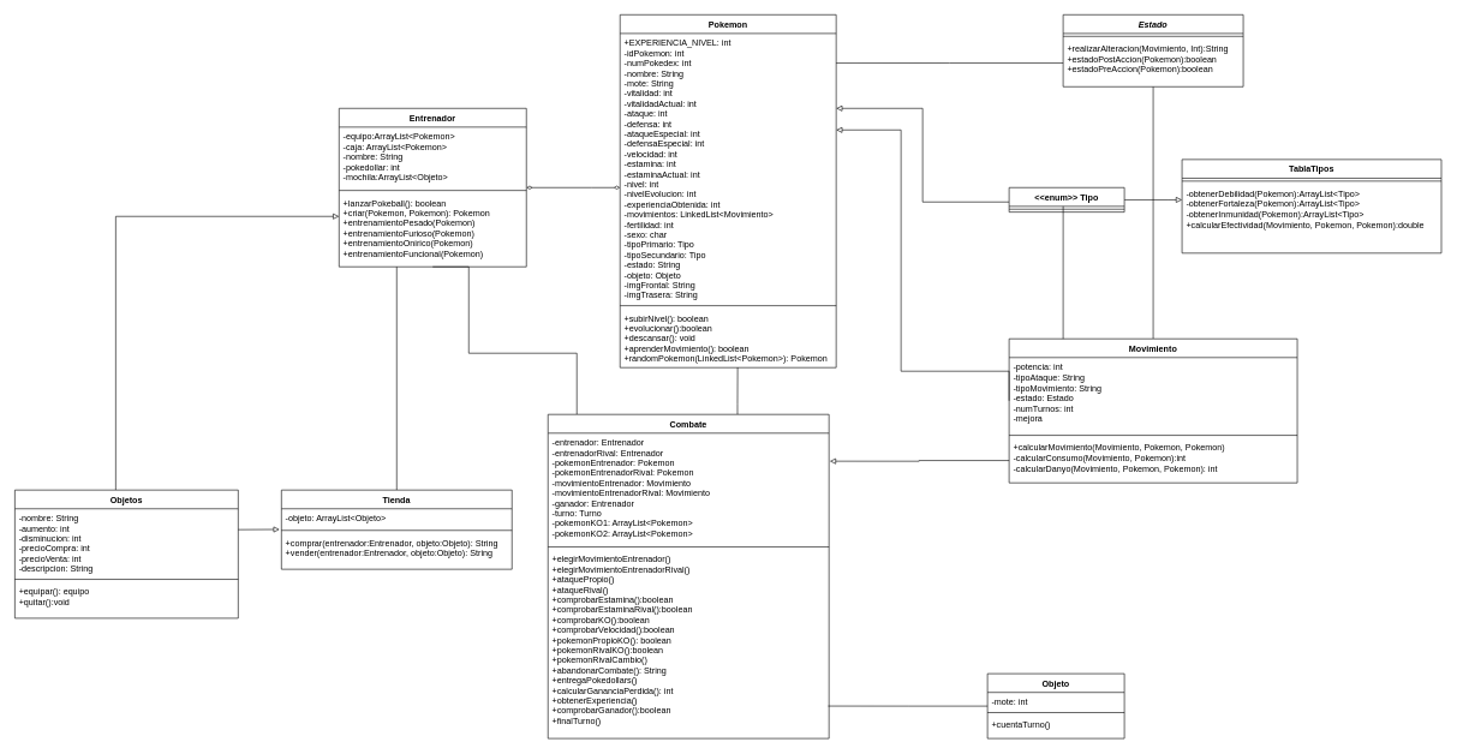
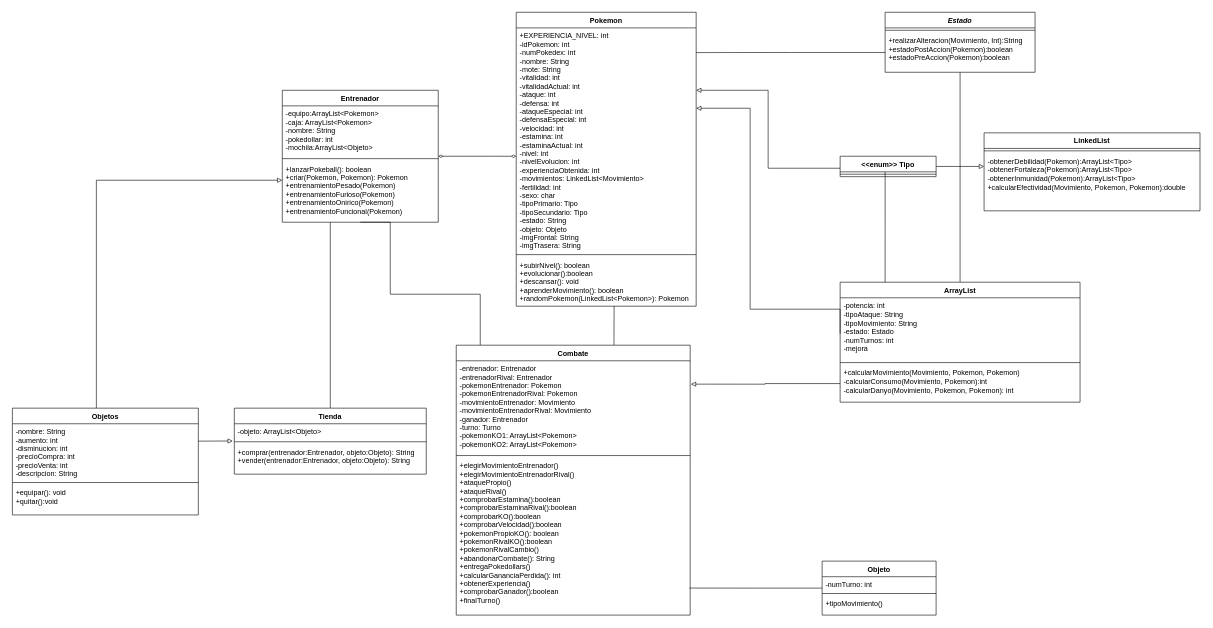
  <mxCell id="0" />
  <mxCell id="1" parent="0" />
  <mxCell id="2" value="Pokemon" style="swimlane;fontStyle=1;align=center;verticalAlign=top;childLayout=stackLayout;horizontal=1;startSize=26;horizontalStack=0;resizeParent=1;resizeParentMax=0;resizeLast=0;collapsible=1;marginBottom=0;" parent="1" vertex="1"><mxGeometry x="860" y="20" width="300" height="490" as="geometry" /></mxCell>
  <mxCell id="3" value="+EXPERIENCIA_NIVEL: int&#10;-idPokemon: int&#10;-numPokedex: int&#10;-nombre: String&#10;-mote: String&#10;-vitalidad: int&#10;-vitalidadActual: int&#10;-ataque: int&#10;-defensa: int&#10;-ataqueEspecial: int&#10;-defensaEspecial: int&#10;-velocidad: int&#10;-estamina: int&#10;-estaminaActual: int&#10;-nivel: int&#10;-nivelEvolucion: int&#10;-experienciaObtenida: int&#10;-movimientos: LinkedList&lt;Movimiento&gt;&#10;-fertilidad: int&#10;-sexo: char&#10;-tipoPrimario: Tipo&#10;-tipoSecundario: Tipo&#10;-estado: String&#10;-objeto: Objeto&#10;-imgFrontal: String&#10;-imgTrasera: String" style="text;strokeColor=none;fillColor=none;align=left;verticalAlign=top;spacingLeft=4;spacingRight=4;overflow=hidden;rotatable=0;points=[[0,0.5],[1,0.5]];portConstraint=eastwest;" parent="2" vertex="1"><mxGeometry y="26" width="300" height="374" as="geometry" /></mxCell>
  <mxCell id="4" value="" style="line;strokeWidth=1;fillColor=none;align=left;verticalAlign=middle;spacingTop=-1;spacingLeft=3;spacingRight=3;rotatable=0;labelPosition=right;points=[];portConstraint=eastwest;strokeColor=inherit;" parent="2" vertex="1"><mxGeometry y="400" width="300" height="8" as="geometry" /></mxCell>
  <mxCell id="5" value="+subirNivel(): boolean&#10;+evolucionar():boolean&#10;+descansar(): void&#10;+aprenderMovimiento(): boolean&#10;+randomPokemon(LinkedList&lt;Pokemon&gt;): Pokemon" style="text;strokeColor=none;fillColor=none;align=left;verticalAlign=top;spacingLeft=4;spacingRight=4;overflow=hidden;rotatable=0;points=[[0,0.5],[1,0.5]];portConstraint=eastwest;" parent="2" vertex="1"><mxGeometry y="408" width="300" height="82" as="geometry" /></mxCell>
  <mxCell id="6" style="rounded=0;orthogonalLoop=1;jettySize=auto;html=1;edgeStyle=orthogonalEdgeStyle;startArrow=diamondThin;startFill=0;endArrow=diamondThin;endFill=0;" parent="1" source="7" target="3" edge="1"><mxGeometry relative="1" as="geometry"><Array as="points"><mxPoint x="820" y="260" /><mxPoint x="820" y="260" /></Array></mxGeometry></mxCell>
  <mxCell id="7" value="Entrenador" style="swimlane;fontStyle=1;align=center;verticalAlign=top;childLayout=stackLayout;horizontal=1;startSize=26;horizontalStack=0;resizeParent=1;resizeParentMax=0;resizeLast=0;collapsible=1;marginBottom=0;" parent="1" vertex="1"><mxGeometry x="470" y="150" width="260" height="220" as="geometry" /></mxCell>
  <mxCell id="8" value="-equipo:ArrayList&lt;Pokemon&gt;&#10;-caja: ArrayList&lt;Pokemon&gt;&#10;-nombre: String&#10;-pokedollar: int&#10;-mochila:ArrayList&lt;Objeto&gt;&#10;&#10;" style="text;strokeColor=none;fillColor=none;align=left;verticalAlign=top;spacingLeft=4;spacingRight=4;overflow=hidden;rotatable=0;points=[[0,0.5],[1,0.5]];portConstraint=eastwest;" parent="7" vertex="1"><mxGeometry y="26" width="260" height="84" as="geometry" /></mxCell>
  <mxCell id="9" value="" style="line;strokeWidth=1;fillColor=none;align=left;verticalAlign=middle;spacingTop=-1;spacingLeft=3;spacingRight=3;rotatable=0;labelPosition=right;points=[];portConstraint=eastwest;strokeColor=inherit;" parent="7" vertex="1"><mxGeometry y="110" width="260" height="8" as="geometry" /></mxCell>
  <mxCell id="10" value="+lanzarPokeball(): boolean&#10;+criar(Pokemon, Pokemon): Pokemon&#10;+entrenamientoPesado(Pokemon)&#10;+entrenamientoFurioso(Pokemon)&#10;+entrenamientoOnirico(Pokemon)&#10;+entrenamientoFuncional(Pokemon)" style="text;strokeColor=none;fillColor=none;align=left;verticalAlign=top;spacingLeft=4;spacingRight=4;overflow=hidden;rotatable=0;points=[[0,0.5],[1,0.5]];portConstraint=eastwest;" parent="7" vertex="1"><mxGeometry y="118" width="260" height="102" as="geometry" /></mxCell>
  <mxCell id="11" style="edgeStyle=orthogonalEdgeStyle;rounded=0;orthogonalLoop=1;jettySize=auto;html=1;startArrow=none;startFill=0;endArrow=block;endFill=0;exitX=0;exitY=0.577;exitDx=0;exitDy=0;exitPerimeter=0;" parent="1" source="44" target="3" edge="1"><mxGeometry relative="1" as="geometry"><Array as="points"><mxPoint x="1400" y="515" /><mxPoint x="1250" y="515" /><mxPoint x="1250" y="180" /></Array><mxPoint x="1420" y="556" as="sourcePoint" /></mxGeometry></mxCell>
  <mxCell id="12" style="edgeStyle=orthogonalEdgeStyle;rounded=0;orthogonalLoop=1;jettySize=auto;html=1;startArrow=none;startFill=0;endArrow=block;endFill=0;" parent="1" source="40" target="3" edge="1"><mxGeometry relative="1" as="geometry"><Array as="points"><mxPoint x="1280" y="280" /><mxPoint x="1280" y="150" /></Array></mxGeometry></mxCell>
  <mxCell id="13" style="edgeStyle=orthogonalEdgeStyle;rounded=0;orthogonalLoop=1;jettySize=auto;html=1;entryX=0.5;entryY=1;entryDx=0;entryDy=0;entryPerimeter=0;startArrow=none;startFill=0;endArrow=none;endFill=0;" parent="1" source="15" target="10" edge="1"><mxGeometry relative="1" as="geometry"><Array as="points"><mxPoint x="800" y="490" /><mxPoint x="650" y="490" /><mxPoint x="650" y="370" /></Array></mxGeometry></mxCell>
  <mxCell id="14" style="edgeStyle=orthogonalEdgeStyle;rounded=0;orthogonalLoop=1;jettySize=auto;html=1;entryX=0.544;entryY=0.997;entryDx=0;entryDy=0;entryPerimeter=0;startArrow=none;startFill=0;endArrow=none;endFill=0;" parent="1" source="15" target="5" edge="1"><mxGeometry relative="1" as="geometry"><Array as="points"><mxPoint x="1023" y="560" /><mxPoint x="1023" y="560" /></Array></mxGeometry></mxCell>
  <mxCell id="15" value="Combate" style="swimlane;fontStyle=1;align=center;verticalAlign=top;childLayout=stackLayout;horizontal=1;startSize=26;horizontalStack=0;resizeParent=1;resizeParentMax=0;resizeLast=0;collapsible=1;marginBottom=0;" parent="1" vertex="1"><mxGeometry x="760" y="575" width="390" height="450" as="geometry" /></mxCell>
  <mxCell id="16" value="-entrenador: Entrenador&#10;-entrenadorRival: Entrenador&#10;-pokemonEntrenador: Pokemon&#10;-pokemonEntrenadorRival: Pokemon&#10;-movimientoEntrenador: Movimiento&#10;-movimientoEntrenadorRival: Movimiento&#10;-ganador: Entrenador&#10;-turno: Turno&#10;-pokemonKO1: ArrayList&lt;Pokemon&gt;&#10;-pokemonKO2: ArrayList&lt;Pokemon&gt;" style="text;strokeColor=none;fillColor=none;align=left;verticalAlign=top;spacingLeft=4;spacingRight=4;overflow=hidden;rotatable=0;points=[[0,0.5],[1,0.5]];portConstraint=eastwest;" parent="15" vertex="1"><mxGeometry y="26" width="390" height="154" as="geometry" /></mxCell>
  <mxCell id="17" value="" style="line;strokeWidth=1;fillColor=none;align=left;verticalAlign=middle;spacingTop=-1;spacingLeft=3;spacingRight=3;rotatable=0;labelPosition=right;points=[];portConstraint=eastwest;strokeColor=inherit;" parent="15" vertex="1"><mxGeometry y="180" width="390" height="8" as="geometry" /></mxCell>
  <mxCell id="18" value="+elegirMovimientoEntrenador()&#10;+elegirMovimientoEntrenadorRival()&#10;+ataquePropio()&#10;+ataqueRival()&#10;+comprobarEstamina():boolean&#10;+comprobarEstaminaRival():boolean&#10;+comprobarKO():boolean&#10;+comprobarVelocidad():boolean&#10;+pokemonPropioKO(): boolean&#10;+pokemonRivalKO():boolean&#10;+pokemonRivalCambio()&#10;+abandonarCombate(): String&#10;+entregaPokedollars()&#10;+calcularGananciaPerdida(): int&#10;+obtenerExperiencia()&#10;+comprobarGanador():boolean&#10;+finalTurno()" style="text;strokeColor=none;fillColor=none;align=left;verticalAlign=top;spacingLeft=4;spacingRight=4;overflow=hidden;rotatable=0;points=[[0,0.5],[1,0.5]];portConstraint=eastwest;" parent="15" vertex="1"><mxGeometry y="188" width="390" height="262" as="geometry" /></mxCell>
  <mxCell id="19" style="edgeStyle=orthogonalEdgeStyle;rounded=0;orthogonalLoop=1;jettySize=auto;html=1;startArrow=none;startFill=0;endArrow=none;endFill=0;" parent="1" source="29" target="10" edge="1"><mxGeometry relative="1" as="geometry"><Array as="points"><mxPoint x="510" y="319" /></Array></mxGeometry></mxCell>
  <mxCell id="20" value="Estado" style="swimlane;fontStyle=3;align=center;verticalAlign=top;childLayout=stackLayout;horizontal=1;startSize=26;horizontalStack=0;resizeParent=1;resizeParentMax=0;resizeLast=0;collapsible=1;marginBottom=0;" parent="1" vertex="1"><mxGeometry x="1475" y="20" width="250" height="100" as="geometry" /></mxCell>
  <mxCell id="21" value="" style="line;strokeWidth=1;fillColor=none;align=left;verticalAlign=middle;spacingTop=-1;spacingLeft=3;spacingRight=3;rotatable=0;labelPosition=right;points=[];portConstraint=eastwest;" parent="20" vertex="1"><mxGeometry y="26" width="250" height="8" as="geometry" /></mxCell>
  <mxCell id="22" value="+realizarAlteracion(Movimiento, Int):String&#10;+estadoPostAccion(Pokemon):boolean&#10;+estadoPreAccion(Pokemon):boolean" style="text;strokeColor=none;fillColor=none;align=left;verticalAlign=top;spacingLeft=4;spacingRight=4;overflow=hidden;rotatable=0;points=[[0,0.5],[1,0.5]];portConstraint=eastwest;" parent="20" vertex="1"><mxGeometry y="34" width="250" height="66" as="geometry" /></mxCell>
  <mxCell id="23" style="edgeStyle=orthogonalEdgeStyle;rounded=0;orthogonalLoop=1;jettySize=auto;html=1;entryX=0.997;entryY=0.828;entryDx=0;entryDy=0;entryPerimeter=0;endArrow=none;endFill=0;" edge="1" parent="1" source="24" target="18"><mxGeometry relative="1" as="geometry" /></mxCell>
  <mxCell id="24" value="Objeto" style="swimlane;fontStyle=1;align=center;verticalAlign=top;childLayout=stackLayout;horizontal=1;startSize=26;horizontalStack=0;resizeParent=1;resizeParentMax=0;resizeLast=0;collapsible=1;marginBottom=0;" parent="1" vertex="1"><mxGeometry x="1370" y="935" width="190" height="90" as="geometry" /></mxCell>
- <mxCell id="25" value="-mote: int" style="text;strokeColor=none;fillColor=none;align=left;verticalAlign=top;spacingLeft=4;spacingRight=4;overflow=hidden;rotatable=0;points=[[0,0.5],[1,0.5]];portConstraint=eastwest;" vertex="1" parent="24"><mxGeometry y="26" width="190" height="24" as="geometry" /></mxCell>
+ <mxCell id="25" value="-numTurno: int" style="text;strokeColor=none;fillColor=none;align=left;verticalAlign=top;spacingLeft=4;spacingRight=4;overflow=hidden;rotatable=0;points=[[0,0.5],[1,0.5]];portConstraint=eastwest;" vertex="1" parent="24"><mxGeometry y="26" width="190" height="24" as="geometry" /></mxCell>
  <mxCell id="26" value="" style="line;strokeWidth=1;fillColor=none;align=left;verticalAlign=middle;spacingTop=-1;spacingLeft=3;spacingRight=3;rotatable=0;labelPosition=right;points=[];portConstraint=eastwest;strokeColor=inherit;" parent="24" vertex="1"><mxGeometry y="50" width="190" height="8" as="geometry" /></mxCell>
- <mxCell id="27" value="+cuentaTurno()" style="text;strokeColor=none;fillColor=none;align=left;verticalAlign=top;spacingLeft=4;spacingRight=4;overflow=hidden;rotatable=0;points=[[0,0.5],[1,0.5]];portConstraint=eastwest;" parent="24" vertex="1"><mxGeometry y="58" width="190" height="32" as="geometry" /></mxCell>
+ <mxCell id="27" value="+tipoMovimiento()" style="text;strokeColor=none;fillColor=none;align=left;verticalAlign=top;spacingLeft=4;spacingRight=4;overflow=hidden;rotatable=0;points=[[0,0.5],[1,0.5]];portConstraint=eastwest;" parent="24" vertex="1"><mxGeometry y="58" width="190" height="32" as="geometry" /></mxCell>
  <mxCell id="28" style="edgeStyle=orthogonalEdgeStyle;rounded=0;orthogonalLoop=1;jettySize=auto;html=1;startArrow=none;startFill=0;endArrow=block;endFill=0;" parent="1" source="33" target="10" edge="1"><mxGeometry relative="1" as="geometry"><Array as="points"><mxPoint x="160" y="300" /></Array></mxGeometry></mxCell>
  <mxCell id="29" value="Tienda" style="swimlane;fontStyle=1;align=center;verticalAlign=top;childLayout=stackLayout;horizontal=1;startSize=26;horizontalStack=0;resizeParent=1;resizeParentMax=0;resizeLast=0;collapsible=1;marginBottom=0;" parent="1" vertex="1"><mxGeometry x="390" y="680" width="320" height="110" as="geometry" /></mxCell>
  <mxCell id="30" value="-objeto: ArrayList&lt;Objeto&gt;" style="text;strokeColor=none;fillColor=none;align=left;verticalAlign=top;spacingLeft=4;spacingRight=4;overflow=hidden;rotatable=0;points=[[0,0.5],[1,0.5]];portConstraint=eastwest;" parent="29" vertex="1"><mxGeometry y="26" width="320" height="26" as="geometry" /></mxCell>
  <mxCell id="31" value="" style="line;strokeWidth=1;fillColor=none;align=left;verticalAlign=middle;spacingTop=-1;spacingLeft=3;spacingRight=3;rotatable=0;labelPosition=right;points=[];portConstraint=eastwest;strokeColor=inherit;" parent="29" vertex="1"><mxGeometry y="52" width="320" height="8" as="geometry" /></mxCell>
  <mxCell id="32" value="+comprar(entrenador:Entrenador, objeto:Objeto): String&#10;+vender(entrenador:Entrenador, objeto:Objeto): String" style="text;strokeColor=none;fillColor=none;align=left;verticalAlign=top;spacingLeft=4;spacingRight=4;overflow=hidden;rotatable=0;points=[[0,0.5],[1,0.5]];portConstraint=eastwest;" parent="29" vertex="1"><mxGeometry y="60" width="320" height="50" as="geometry" /></mxCell>
  <mxCell id="33" value="Objetos" style="swimlane;fontStyle=1;align=center;verticalAlign=top;childLayout=stackLayout;horizontal=1;startSize=26;horizontalStack=0;resizeParent=1;resizeParentMax=0;resizeLast=0;collapsible=1;marginBottom=0;" parent="1" vertex="1"><mxGeometry x="20" y="680" width="310" height="178" as="geometry" /></mxCell>
  <mxCell id="34" value="-nombre: String&#10;-aumento: int&#10;-disminucion: int&#10;-precioCompra: int&#10;-precioVenta: int&#10;-descripcion: String" style="text;strokeColor=none;fillColor=none;align=left;verticalAlign=top;spacingLeft=4;spacingRight=4;overflow=hidden;rotatable=0;points=[[0,0.5],[1,0.5]];portConstraint=eastwest;" parent="33" vertex="1"><mxGeometry y="26" width="310" height="94" as="geometry" /></mxCell>
  <mxCell id="35" value="" style="line;strokeWidth=1;fillColor=none;align=left;verticalAlign=middle;spacingTop=-1;spacingLeft=3;spacingRight=3;rotatable=0;labelPosition=right;points=[];portConstraint=eastwest;strokeColor=inherit;" parent="33" vertex="1"><mxGeometry y="120" width="310" height="8" as="geometry" /></mxCell>
- <mxCell id="36" value="+equipar(): equipo&#10;+quitar():void" style="text;strokeColor=none;fillColor=none;align=left;verticalAlign=top;spacingLeft=4;spacingRight=4;overflow=hidden;rotatable=0;points=[[0,0.5],[1,0.5]];portConstraint=eastwest;" parent="33" vertex="1"><mxGeometry y="128" width="310" height="50" as="geometry" /></mxCell>
+ <mxCell id="36" value="+equipar(): void&#10;+quitar():void" style="text;strokeColor=none;fillColor=none;align=left;verticalAlign=top;spacingLeft=4;spacingRight=4;overflow=hidden;rotatable=0;points=[[0,0.5],[1,0.5]];portConstraint=eastwest;" parent="33" vertex="1"><mxGeometry y="128" width="310" height="50" as="geometry" /></mxCell>
  <mxCell id="37" value="" style="endArrow=block;html=1;strokeColor=#000000;endFill=0;exitX=0.469;exitY=1.192;exitDx=0;exitDy=0;exitPerimeter=0;" parent="1" edge="1"><mxGeometry width="50" height="50" relative="1" as="geometry"><mxPoint x="1475.04" y="284.992" as="sourcePoint" /><mxPoint x="1475" y="480" as="targetPoint" /></mxGeometry></mxCell>
  <mxCell id="38" value="" style="endArrow=block;html=1;strokeColor=#000000;entryX=-0.008;entryY=1.104;entryDx=0;entryDy=0;entryPerimeter=0;endFill=0;" parent="1" target="30" edge="1"><mxGeometry width="50" height="50" relative="1" as="geometry"><mxPoint x="330" y="735" as="sourcePoint" /><mxPoint x="380" y="685" as="targetPoint" /></mxGeometry></mxCell>
  <mxCell id="39" value="" style="edgeStyle=orthogonalEdgeStyle;rounded=0;orthogonalLoop=1;jettySize=auto;html=1;endArrow=block;endFill=0;" edge="1" parent="1" source="40" target="49"><mxGeometry relative="1" as="geometry"><Array as="points"><mxPoint x="1620" y="277" /><mxPoint x="1620" y="277" /></Array></mxGeometry></mxCell>
  <mxCell id="40" value="&lt;&lt;enum&gt;&gt; Tipo" style="swimlane;fontStyle=1;align=center;verticalAlign=top;childLayout=stackLayout;horizontal=1;startSize=26;horizontalStack=0;resizeParent=1;resizeParentMax=0;resizeLast=0;collapsible=1;marginBottom=0;" parent="1" vertex="1"><mxGeometry x="1400" y="260" width="160" height="34" as="geometry" /></mxCell>
  <mxCell id="41" value="" style="line;strokeWidth=1;fillColor=none;align=left;verticalAlign=middle;spacingTop=-1;spacingLeft=3;spacingRight=3;rotatable=0;labelPosition=right;points=[];portConstraint=eastwest;strokeColor=inherit;" parent="40" vertex="1"><mxGeometry y="26" width="160" height="8" as="geometry" /></mxCell>
  <mxCell id="42" style="edgeStyle=orthogonalEdgeStyle;rounded=0;orthogonalLoop=1;jettySize=auto;html=1;exitX=0.5;exitY=0;exitDx=0;exitDy=0;entryX=0.5;entryY=1;entryDx=0;entryDy=0;entryPerimeter=0;endArrow=none;endFill=0;" edge="1" parent="1" source="43" target="22"><mxGeometry relative="1" as="geometry" /></mxCell>
- <mxCell id="43" value="Movimiento" style="swimlane;fontStyle=1;align=center;verticalAlign=top;childLayout=stackLayout;horizontal=1;startSize=26;horizontalStack=0;resizeParent=1;resizeParentMax=0;resizeLast=0;collapsible=1;marginBottom=0;whiteSpace=wrap;html=1;" parent="1" vertex="1"><mxGeometry x="1400" y="470" width="400" height="200" as="geometry" /></mxCell>
+ <mxCell id="43" value="ArrayList" style="swimlane;fontStyle=1;align=center;verticalAlign=top;childLayout=stackLayout;horizontal=1;startSize=26;horizontalStack=0;resizeParent=1;resizeParentMax=0;resizeLast=0;collapsible=1;marginBottom=0;whiteSpace=wrap;html=1;" parent="1" vertex="1"><mxGeometry x="1400" y="470" width="400" height="200" as="geometry" /></mxCell>
  <mxCell id="44" value="-potencia: int&lt;br&gt;-tipoAtaque: String&lt;br style=&quot;border-color: var(--border-color); padding: 0px; margin: 0px;&quot;&gt;-tipoMovimiento: String&lt;br&gt;&lt;span style=&quot;&quot;&gt;-estado: Estado&lt;/span&gt;&lt;br style=&quot;border-color: var(--border-color); padding: 0px; margin: 0px;&quot;&gt;&lt;span style=&quot;&quot;&gt;-numTurnos: int&lt;br&gt;&lt;/span&gt;&lt;span style=&quot;&quot;&gt;-mejora&lt;br&gt;&lt;/span&gt;" style="text;strokeColor=none;fillColor=none;align=left;verticalAlign=top;spacingLeft=4;spacingRight=4;overflow=hidden;rotatable=0;points=[[0,0.5],[1,0.5]];portConstraint=eastwest;whiteSpace=wrap;html=1;" parent="43" vertex="1"><mxGeometry y="26" width="400" height="104" as="geometry" /></mxCell>
  <mxCell id="45" value="" style="line;strokeWidth=1;fillColor=none;align=left;verticalAlign=middle;spacingTop=-1;spacingLeft=3;spacingRight=3;rotatable=0;labelPosition=right;points=[];portConstraint=eastwest;strokeColor=inherit;" parent="43" vertex="1"><mxGeometry y="130" width="400" height="8" as="geometry" /></mxCell>
  <mxCell id="46" value="+calcularMovimiento(Movimiento, Pokemon, Pokemon)&lt;br style=&quot;border-color: var(--border-color); padding: 0px; margin: 0px;&quot;&gt;&lt;span style=&quot;&quot;&gt;-calcularConsumo(Movimiento, Pokemon):int&lt;br&gt;-calcularDanyo(Movimiento, Pokemon, Pokemon): int&lt;br&gt;&lt;/span&gt;" style="text;strokeColor=none;fillColor=none;align=left;verticalAlign=top;spacingLeft=4;spacingRight=4;overflow=hidden;rotatable=0;points=[[0,0.5],[1,0.5]];portConstraint=eastwest;whiteSpace=wrap;html=1;" parent="43" vertex="1"><mxGeometry y="138" width="400" height="62" as="geometry" /></mxCell>
- <mxCell id="47" value="TablaTipos" style="swimlane;fontStyle=1;align=center;verticalAlign=top;childLayout=stackLayout;horizontal=1;startSize=26;horizontalStack=0;resizeParent=1;resizeParentMax=0;resizeLast=0;collapsible=1;marginBottom=0;whiteSpace=wrap;html=1;" vertex="1" parent="1"><mxGeometry x="1640" y="221" width="360" height="130" as="geometry" /></mxCell>
+ <mxCell id="47" value="LinkedList" style="swimlane;fontStyle=1;align=center;verticalAlign=top;childLayout=stackLayout;horizontal=1;startSize=26;horizontalStack=0;resizeParent=1;resizeParentMax=0;resizeLast=0;collapsible=1;marginBottom=0;whiteSpace=wrap;html=1;" vertex="1" parent="1"><mxGeometry x="1640" y="221" width="360" height="130" as="geometry" /></mxCell>
  <mxCell id="48" value="" style="line;strokeWidth=1;fillColor=none;align=left;verticalAlign=middle;spacingTop=-1;spacingLeft=3;spacingRight=3;rotatable=0;labelPosition=right;points=[];portConstraint=eastwest;strokeColor=inherit;" vertex="1" parent="47"><mxGeometry y="26" width="360" height="8" as="geometry" /></mxCell>
  <mxCell id="49" value="-obtenerDebilidad(Pokemon):ArrayList&amp;lt;Tipo&amp;gt;&lt;br&gt;-obtenerFortaleza(Pokemon):ArrayList&amp;lt;Tipo&amp;gt;&lt;br&gt;-obtenerInmunidad(Pokemon):ArrayList&amp;lt;Tipo&amp;gt;&lt;br&gt;+calcularEfectividad(Movimiento, Pokemon, Pokemon):double" style="text;strokeColor=none;fillColor=none;align=left;verticalAlign=top;spacingLeft=4;spacingRight=4;overflow=hidden;rotatable=0;points=[[0,0.5],[1,0.5]];portConstraint=eastwest;whiteSpace=wrap;html=1;" vertex="1" parent="47"><mxGeometry y="34" width="360" height="96" as="geometry" /></mxCell>
  <mxCell id="50" style="edgeStyle=orthogonalEdgeStyle;rounded=0;orthogonalLoop=1;jettySize=auto;html=1;entryX=1.003;entryY=0.253;entryDx=0;entryDy=0;entryPerimeter=0;endArrow=block;endFill=0;" edge="1" parent="1" source="46" target="16"><mxGeometry relative="1" as="geometry" /></mxCell>
  <mxCell id="51" style="edgeStyle=orthogonalEdgeStyle;rounded=0;orthogonalLoop=1;jettySize=auto;html=1;entryX=1;entryY=0.11;entryDx=0;entryDy=0;entryPerimeter=0;endArrow=none;endFill=0;" edge="1" parent="1" source="22" target="3"><mxGeometry relative="1" as="geometry" /></mxCell>
